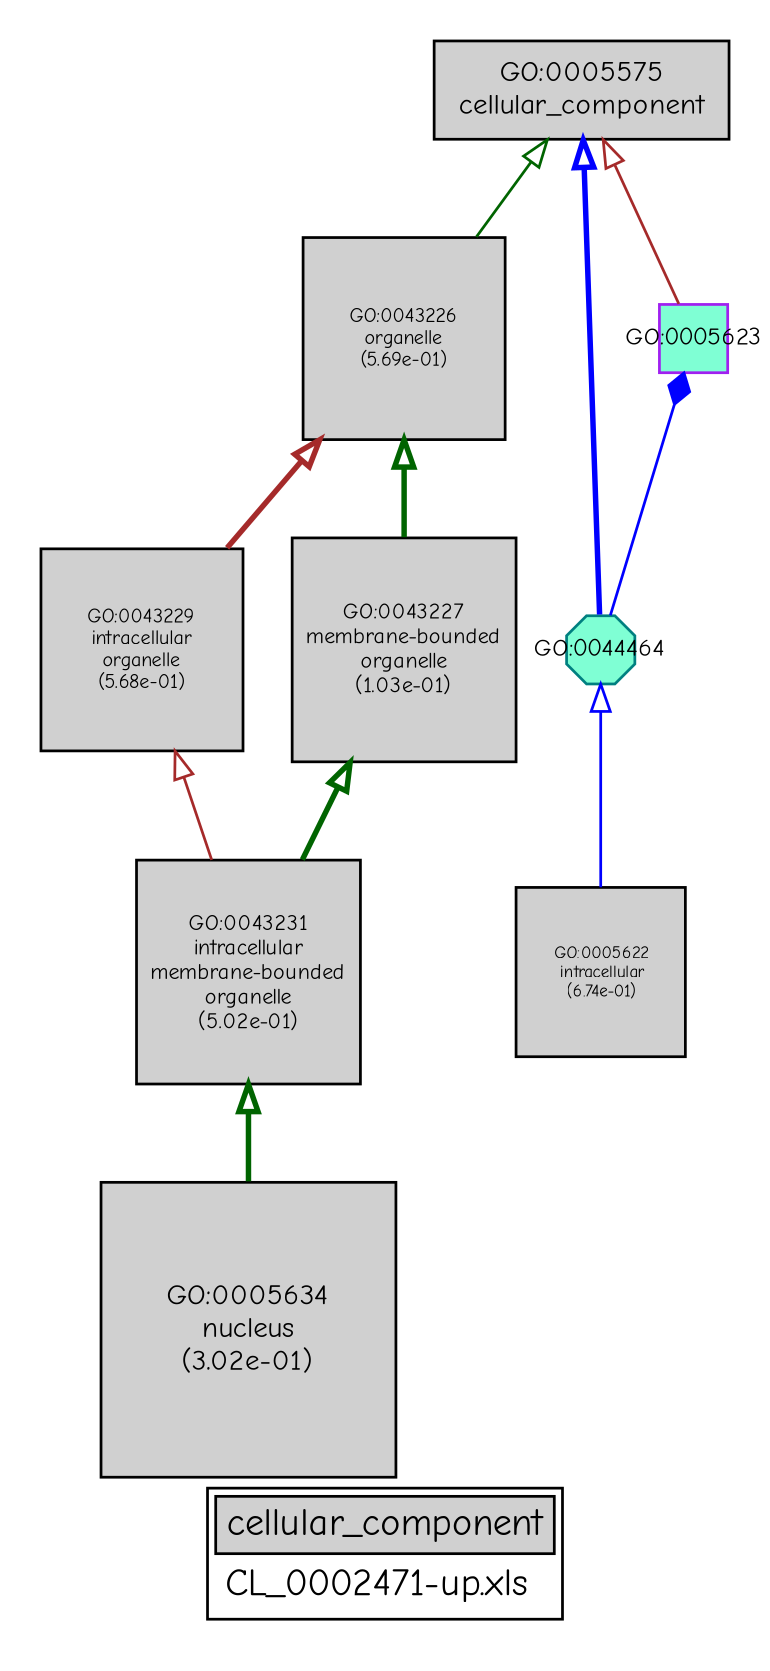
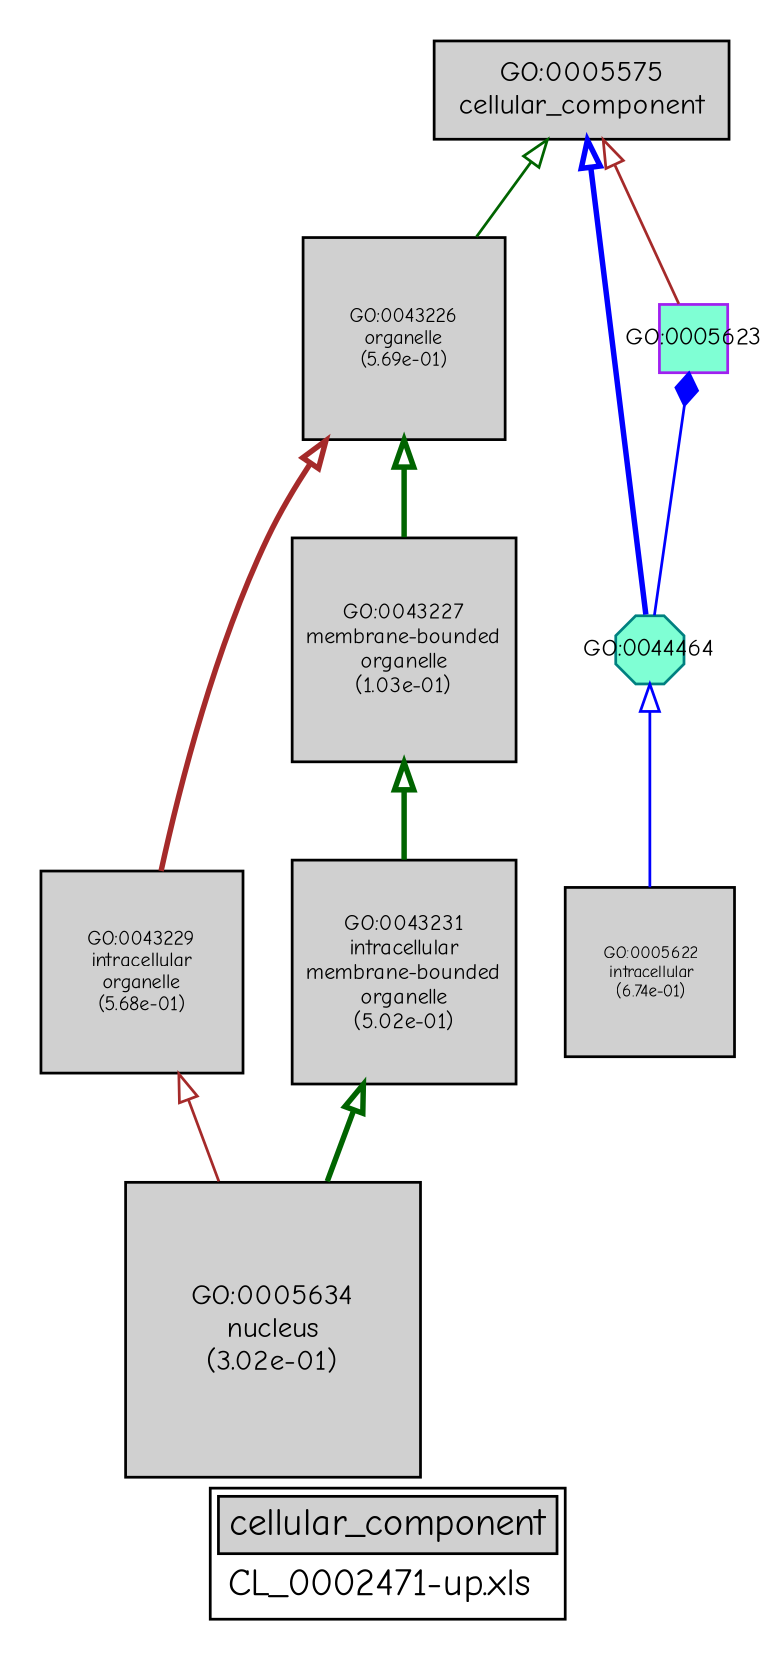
  digraph {
    bgcolor="#FFFFFF"
    fontname="Comic Neue"
    label=<<TABLE COLOR="black" BGCOLOR="white"><TR><TD COLSPAN="2" BGCOLOR="#D0D0D0"><FONT COLOR="black">cellular_component</FONT></TD></TR><TR><TD BORDER="0">CL_0002471-up.xls</TD></TR></TABLE>>
    node [color=black fillcolor="#D0D0D0" fixedsize=true fontcolor=black fontname="Comic Neue" fontsize=10.8 shape=box style=filled]
    edge [arrowtail=empty color=darkgreen dir=back fontname="Comic Neue" style=solid weight=5.0]
    n1 [label=<<TABLE BORDER="0"><TR><TD>GO:0005575<BR/>cellular_component</TD></TR></TABLE>> width=1.5]
    n2 [fontsize=7.42550886675 height=1.03132067594 label=<<TABLE BORDER="0"><TR><TD>GO:0043226<BR/>organelle<BR/>(5.69e-01)</TD></TR></TABLE>> width=1.03132067594]
    n3 [fontsize=7.44411255318 height=1.03390452128 label=<<TABLE BORDER="0"><TR><TD>GO:0043229<BR/>intracellular<BR/>organelle<BR/>(5.68e-01)</TD></TR></TABLE>> width=1.03390452128]
    n4 [height=1.5 label=<<TABLE BORDER="0"><TR><TD>GO:0005634<BR/>nucleus<BR/>(3.02e-01)</TD></TR></TABLE>> width=1.5]
    n5 [fontsize=8.20964234624 height=1.14022810364 label=<<TABLE BORDER="0"><TR><TD>GO:0043231<BR/>intracellular<BR/>membrane-bounded<BR/>organelle<BR/>(5.02e-01)</TD></TR></TABLE>> width=1.14022810364]
    n6 [fontsize=8.19789763716 height=1.13859689405 label=<<TABLE BORDER="0"><TR><TD>GO:0043227<BR/>membrane-bounded<BR/>organelle<BR/>(1.03e-01)</TD></TR></TABLE>> width=1.13859689405]
    "GO:0044464" [color=teal fillcolor=aquamarine fontsize=9 height=0.347594484112 shape=octagon width=0.347594484112]
    n8 [fontsize=6.22888235068 height=0.865122548705 label=<<TABLE BORDER="0"><TR><TD>GO:0005622<BR/>intracellular<BR/>(6.74e-01)</TD></TR></TABLE>> width=0.865122548705]
    "GO:0005623" [color=purple fillcolor=aquamarine fontsize=9 height=0.347594484112 width=0.347594484112]
    subgraph sub_1 {
      n1
      n2
      n3
      n4
      n5
      n6
      "GO:0044464"
      n8
      "GO:0005623"
    }
    subgraph sub_2 {
      subgraph sub_3 {
        subgraph sub_4 {
        }
        subgraph sub_5 {
        }
      }
      subgraph sub_6 {
        "GO:0044464"
        n8
        "GO:0005623"
      }
      subgraph sub_7 {
        n1
        n2
        n3
        n4
        n5
        n6
        "GO:0044464"
        n8
        "GO:0005623"
      }
    }
    n1 -> n2
    n1 -> "GO:0044464" [color=blue style=bold]
    n1 -> "GO:0005623" [color=brown]
    n2 -> n3 [color=brown style=bold]
    n2 -> n6 [style=bold]
-   n3 -> n5 [color=brown]
+   n3 -> n4 [color=brown]
    n5 -> n4 [style=bold]
    n6 -> n5 [style=bold]
    "GO:0044464" -> n8 [color=blue]
    "GO:0005623" -> "GO:0044464" [arrowtail=diamond color=blue weight=2.5]
  }
